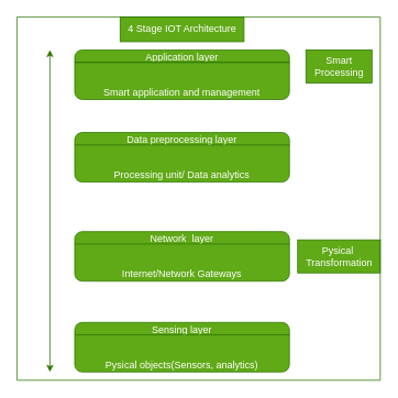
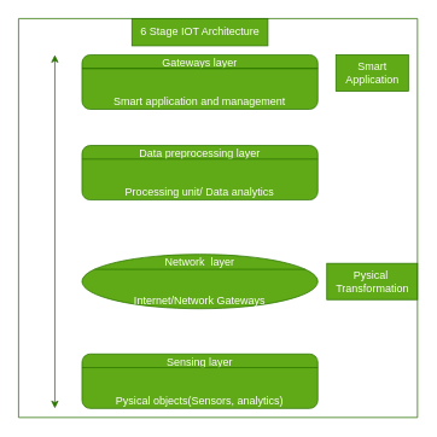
  <mxCell id="0" />
  <mxCell id="1" parent="0" />
- <mxCell id="2" value="Application layer&lt;br&gt;&lt;br&gt;&lt;br&gt;Smart application and management" style="rounded=1;whiteSpace=wrap;html=1;fillColor=#60a917;fontColor=#ffffff;strokeColor=#2D7600;" vertex="1" parent="1"><mxGeometry x="90" y="60" width="260" height="60" as="geometry" /></mxCell>
+ <mxCell id="2" value="Gateways layer&lt;br&gt;&lt;br&gt;&lt;br&gt;Smart application and management" style="rounded=1;whiteSpace=wrap;html=1;fillColor=#60a917;fontColor=#ffffff;strokeColor=#2D7600;" vertex="1" parent="1"><mxGeometry x="90" y="60" width="260" height="60" as="geometry" /></mxCell>
  <mxCell id="3" value="" style="endArrow=none;html=1;rounded=0;entryX=1;entryY=0.25;entryDx=0;entryDy=0;exitX=0;exitY=0.25;exitDx=0;exitDy=0;fillColor=#60a917;strokeColor=#2D7600;" edge="1" parent="1" source="2" target="2"><mxGeometry width="50" height="50" relative="1" as="geometry"><mxPoint x="60" y="220" as="sourcePoint" /><mxPoint x="270" y="140" as="targetPoint" /></mxGeometry></mxCell>
  <mxCell id="4" value="" style="endArrow=none;html=1;rounded=0;entryX=1;entryY=0.25;entryDx=0;entryDy=0;exitX=0;exitY=0.25;exitDx=0;exitDy=0;fillColor=#60a917;strokeColor=#2D7600;" edge="1" parent="1"><mxGeometry width="50" height="50" relative="1" as="geometry"><mxPoint x="90" y="75" as="sourcePoint" /><mxPoint x="350" y="75" as="targetPoint" /></mxGeometry></mxCell>
  <mxCell id="5" value="Data preprocessing layer&lt;br&gt;&lt;br&gt;&lt;br&gt;Processing unit/ Data analytics" style="rounded=1;whiteSpace=wrap;html=1;fillColor=#60a917;fontColor=#ffffff;strokeColor=#2D7600;" vertex="1" parent="1"><mxGeometry x="90" y="160" width="260" height="60" as="geometry" /></mxCell>
  <mxCell id="6" value="" style="endArrow=none;html=1;rounded=0;entryX=1;entryY=0.25;entryDx=0;entryDy=0;exitX=0;exitY=0.25;exitDx=0;exitDy=0;fillColor=#60a917;strokeColor=#2D7600;" edge="1" parent="1" source="5" target="5"><mxGeometry width="50" height="50" relative="1" as="geometry"><mxPoint x="140" y="330" as="sourcePoint" /><mxPoint x="200" y="280" as="targetPoint" /></mxGeometry></mxCell>
- <mxCell id="7" value="Network&amp;nbsp; layer&lt;br&gt;&lt;br&gt;&lt;br&gt;Internet/Network Gateways" style="rounded=1;whiteSpace=wrap;html=1;fillColor=#60a917;fontColor=#ffffff;strokeColor=#2D7600;" vertex="1" parent="1"><mxGeometry x="90" y="280" width="260" height="60" as="geometry" /></mxCell>
+ <mxCell id="7" value="Network&amp;nbsp; layer&lt;br&gt;&lt;br&gt;&lt;br&gt;Internet/Network Gateways" style="ellipse;whiteSpace=wrap;html=1;fillColor=#60a917;fontColor=#ffffff;strokeColor=#2D7600;" vertex="1" parent="1"><mxGeometry x="90" y="280" width="260" height="60" as="geometry" /></mxCell>
  <mxCell id="8" value="" style="endArrow=none;html=1;rounded=0;entryX=1;entryY=0.25;entryDx=0;entryDy=0;exitX=0;exitY=0.25;exitDx=0;exitDy=0;fillColor=#60a917;strokeColor=#2D7600;" edge="1" parent="1" source="7" target="7"><mxGeometry width="50" height="50" relative="1" as="geometry"><mxPoint x="160" y="460" as="sourcePoint" /><mxPoint x="210" y="410" as="targetPoint" /></mxGeometry></mxCell>
  <mxCell id="9" value="Sensing layer&lt;br&gt;&lt;br&gt;&lt;br&gt;Pysical objects(Sensors, analytics)" style="rounded=1;whiteSpace=wrap;html=1;fillColor=#60a917;fontColor=#ffffff;strokeColor=#2D7600;" vertex="1" parent="1"><mxGeometry x="90" y="390" width="260" height="60" as="geometry" /></mxCell>
  <mxCell id="10" value="" style="endArrow=classic;startArrow=classic;html=1;rounded=0;fillColor=#60a917;strokeColor=#2D7600;" edge="1" parent="1"><mxGeometry width="50" height="50" relative="1" as="geometry"><mxPoint x="60" y="450" as="sourcePoint" /><mxPoint x="60" y="60" as="targetPoint" /></mxGeometry></mxCell>
- <mxCell id="11" value="Smart &lt;br&gt;Processing" style="text;html=1;align=center;verticalAlign=middle;resizable=0;points=[];autosize=1;strokeColor=#2D7600;fillColor=#60a917;fontColor=#ffffff;" vertex="1" parent="1"><mxGeometry x="370" y="60" width="80" height="40" as="geometry" /></mxCell>
+ <mxCell id="11" value="Smart &lt;br&gt;Application" style="text;html=1;align=center;verticalAlign=middle;resizable=0;points=[];autosize=1;strokeColor=#2D7600;fillColor=#60a917;fontColor=#ffffff;" vertex="1" parent="1"><mxGeometry x="370" y="60" width="80" height="40" as="geometry" /></mxCell>
  <mxCell id="12" value="Pysical&amp;nbsp;&lt;br&gt;Transformation" style="text;html=1;align=center;verticalAlign=middle;resizable=0;points=[];autosize=1;strokeColor=#2D7600;fillColor=#60a917;fontColor=#ffffff;" vertex="1" parent="1"><mxGeometry x="360" y="290" width="100" height="40" as="geometry" /></mxCell>
  <mxCell id="13" value="" style="endArrow=none;html=1;rounded=0;entryX=1;entryY=0.25;entryDx=0;entryDy=0;exitX=0;exitY=0.25;exitDx=0;exitDy=0;fillColor=#60a917;strokeColor=#2D7600;" edge="1" parent="1" source="9" target="9"><mxGeometry width="50" height="50" relative="1" as="geometry"><mxPoint x="80" y="460" as="sourcePoint" /><mxPoint x="-90" y="510" as="targetPoint" /></mxGeometry></mxCell>
- <mxCell id="14" value="4 Stage IOT Architecture" style="text;html=1;align=center;verticalAlign=middle;resizable=0;points=[];autosize=1;strokeColor=#2D7600;fillColor=#60a917;fontColor=#ffffff;" vertex="1" parent="1"><mxGeometry x="145" y="20" width="150" height="30" as="geometry" /></mxCell>
+ <mxCell id="14" value="6 Stage IOT Architecture" style="text;html=1;align=center;verticalAlign=middle;resizable=0;points=[];autosize=1;strokeColor=#2D7600;fillColor=#60a917;fontColor=#ffffff;" vertex="1" parent="1"><mxGeometry x="145" y="20" width="150" height="30" as="geometry" /></mxCell>
  <mxCell id="15" value="" style="endArrow=none;html=1;rounded=0;fillColor=#60a917;strokeColor=#2D7600;" edge="1" parent="1"><mxGeometry width="50" height="50" relative="1" as="geometry"><mxPoint x="20" y="460" as="sourcePoint" /><mxPoint x="20" y="20" as="targetPoint" /></mxGeometry></mxCell>
  <mxCell id="16" value="" style="endArrow=none;html=1;rounded=0;fillColor=#60a917;strokeColor=#2D7600;" edge="1" parent="1"><mxGeometry width="50" height="50" relative="1" as="geometry"><mxPoint x="20" y="20" as="sourcePoint" /><mxPoint x="460" y="20" as="targetPoint" /></mxGeometry></mxCell>
  <mxCell id="17" value="" style="endArrow=none;html=1;rounded=0;fillColor=#60a917;strokeColor=#2D7600;" edge="1" parent="1"><mxGeometry width="50" height="50" relative="1" as="geometry"><mxPoint x="20" y="460" as="sourcePoint" /><mxPoint x="460" y="460" as="targetPoint" /></mxGeometry></mxCell>
  <mxCell id="18" value="" style="endArrow=none;html=1;rounded=0;fillColor=#60a917;strokeColor=#2D7600;" edge="1" parent="1"><mxGeometry width="50" height="50" relative="1" as="geometry"><mxPoint x="460" y="460" as="sourcePoint" /><mxPoint x="460" y="20" as="targetPoint" /></mxGeometry></mxCell>
